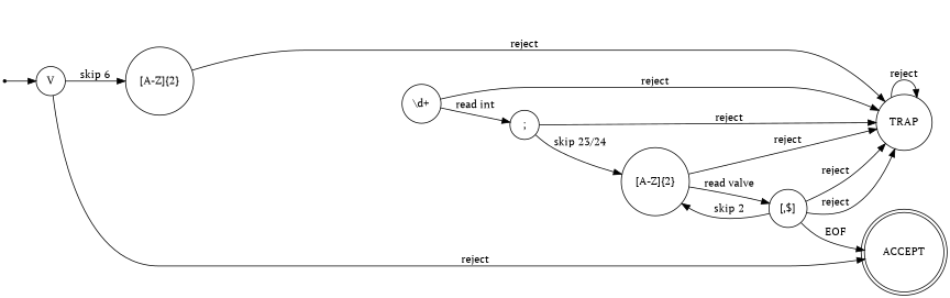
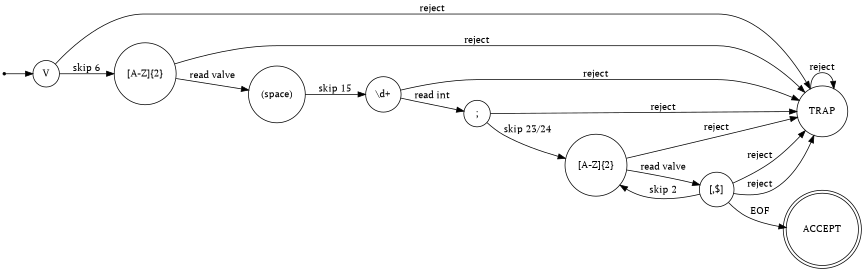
  digraph {
    fontname="PT Serif"
    rankdir=LR
    node [fontname="PT Serif" shape=circle]
    edge [fontname="PT Serif"]
    ENTRY_POINT [shape=point]
    n2 [label=V]
    n3 [label="[A-Z]{2}"]
    n4 [label=TRAP]
+   n5 [label="(space)"]
    n6 [label="\\d+"]
    n7 [label=";"]
    n8 [label="[A-Z]{2}"]
    n9 [label="[,$]"]
    n10 [label=ACCEPT shape=doublecircle]
    ENTRY_POINT -> n2
    n2 -> n3 [label="skip 6"]
-   n2 -> n10 [label=reject]
+   n2 -> n4 [label=reject]
    n3 -> n4 [label=reject]
+   n3 -> n5 [label="read valve"]
    n4 -> n4 [label=reject]
+   n5 -> n6 [label="skip 15"]
    n6 -> n4 [label=reject]
    n6 -> n7 [label="read int"]
    n7 -> n4 [label=reject]
    n7 -> n8 [label="skip 23/24"]
    n8 -> n4 [label=reject]
    n8 -> n9 [label="read valve"]
    n9 -> n4 [label=reject]
    n9 -> n4 [label=reject]
    n9 -> n8 [label="skip 2"]
    n9 -> n10 [label=EOF]
  }
